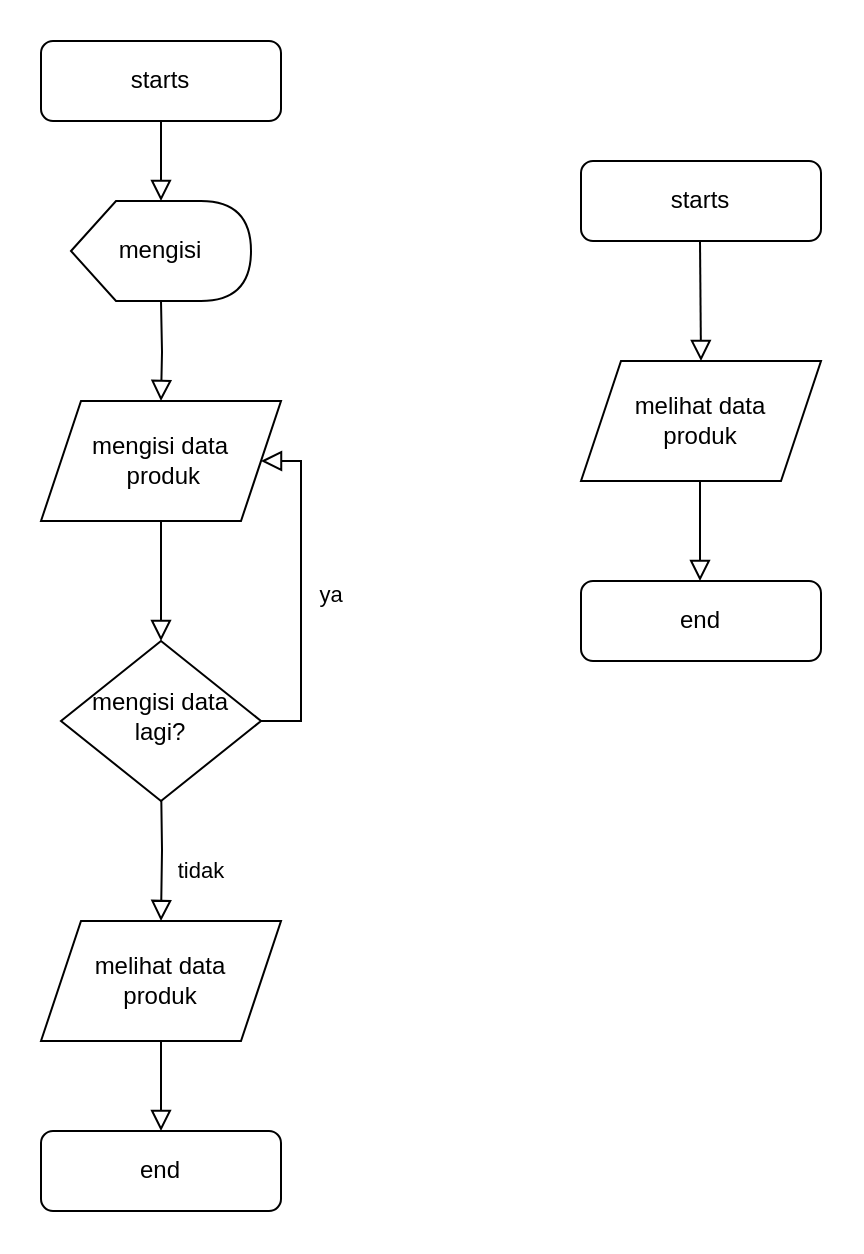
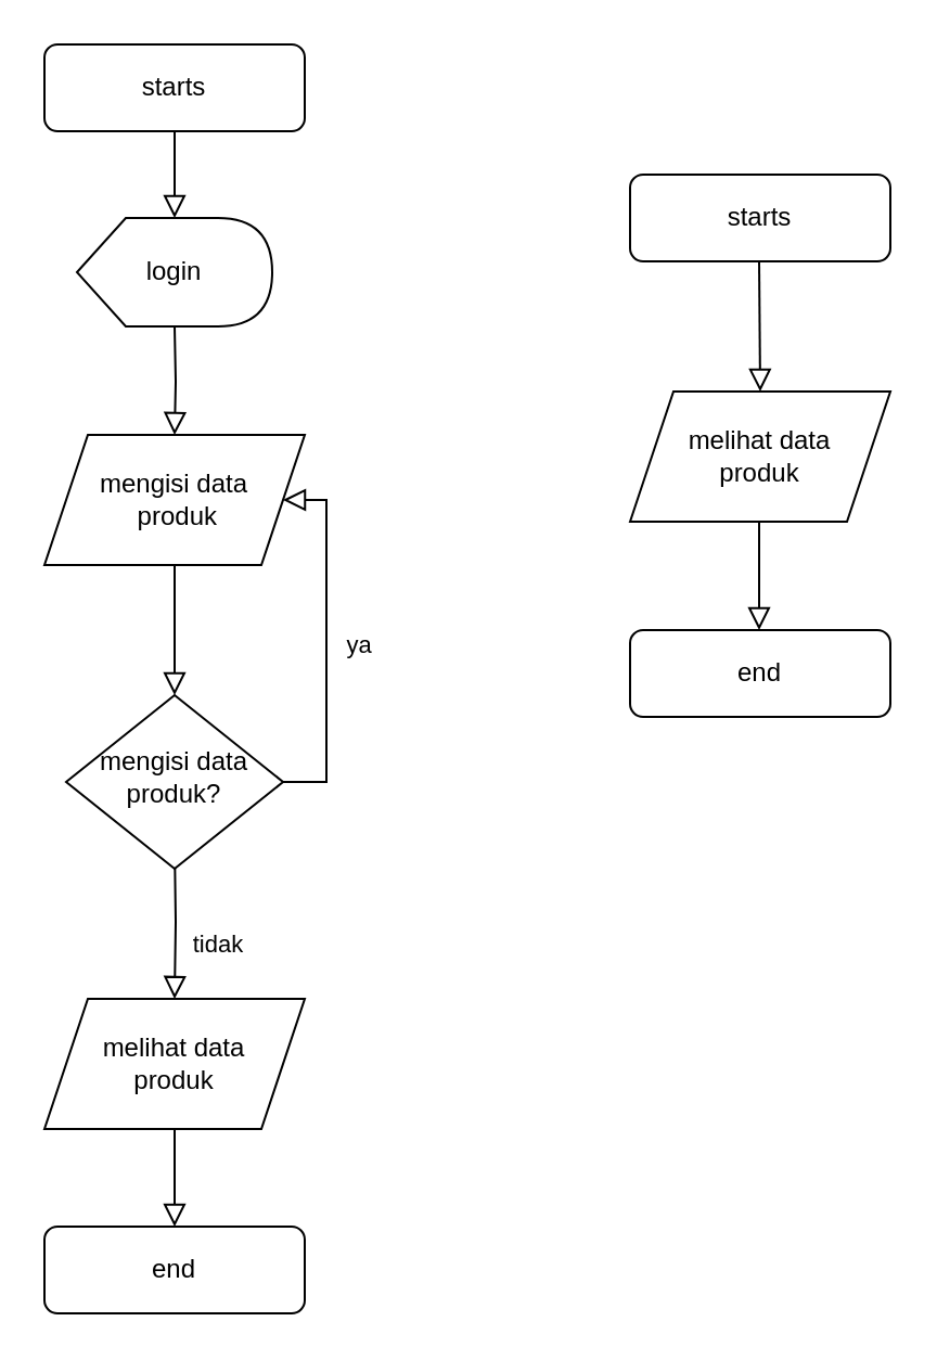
  <mxCell id="0" />
  <mxCell id="1" parent="0" />
  <mxCell id="2" value="" style="rounded=0;html=1;jettySize=auto;orthogonalLoop=1;fontSize=11;endArrow=block;endFill=0;endSize=8;strokeWidth=1;shadow=0;labelBackgroundColor=none;edgeStyle=orthogonalEdgeStyle;exitX=0.5;exitY=1;exitDx=0;exitDy=0;" parent="1" target="5" edge="1"><mxGeometry relative="1" as="geometry"><mxPoint x="80" y="150" as="sourcePoint" /><mxPoint x="230" y="120" as="targetPoint" /></mxGeometry></mxCell>
  <mxCell id="3" value="tidak" style="rounded=0;html=1;jettySize=auto;orthogonalLoop=1;fontSize=11;endArrow=block;endFill=0;endSize=8;strokeWidth=1;shadow=0;labelBackgroundColor=none;edgeStyle=orthogonalEdgeStyle;entryX=0.5;entryY=0;entryDx=0;entryDy=0;" parent="1" target="9" edge="1"><mxGeometry x="0.333" y="20" relative="1" as="geometry"><mxPoint as="offset" /><mxPoint x="80" y="388" as="sourcePoint" /><mxPoint x="80" y="448" as="targetPoint" /></mxGeometry></mxCell>
- <mxCell id="4" value="mengisi data&lt;div&gt;lagi?&lt;/div&gt;" style="rhombus;whiteSpace=wrap;html=1;shadow=0;fontFamily=Helvetica;fontSize=12;align=center;strokeWidth=1;spacing=6;spacingTop=-4;" parent="1" vertex="1"><mxGeometry x="30" y="320" width="100" height="80" as="geometry" /></mxCell>
+ <mxCell id="4" value="mengisi data&lt;div&gt;produk?&lt;/div&gt;" style="rhombus;whiteSpace=wrap;html=1;shadow=0;fontFamily=Helvetica;fontSize=12;align=center;strokeWidth=1;spacing=6;spacingTop=-4;" parent="1" vertex="1"><mxGeometry x="30" y="320" width="100" height="80" as="geometry" /></mxCell>
  <mxCell id="5" value="mengisi data&lt;div&gt;&amp;nbsp;produk&lt;/div&gt;" style="shape=parallelogram;perimeter=parallelogramPerimeter;whiteSpace=wrap;html=1;fixedSize=1;" parent="1" vertex="1"><mxGeometry x="20" y="200" width="120" height="60" as="geometry" /></mxCell>
  <mxCell id="6" value="starts" style="rounded=1;whiteSpace=wrap;html=1;fontSize=12;glass=0;strokeWidth=1;shadow=0;" parent="1" vertex="1"><mxGeometry x="20" y="20" width="120" height="40" as="geometry" /></mxCell>
  <mxCell id="7" value="" style="rounded=0;html=1;jettySize=auto;orthogonalLoop=1;fontSize=11;endArrow=block;endFill=0;endSize=8;strokeWidth=1;shadow=0;labelBackgroundColor=none;edgeStyle=orthogonalEdgeStyle;exitX=1;exitY=0.5;exitDx=0;exitDy=0;entryX=1;entryY=0.5;entryDx=0;entryDy=0;" parent="1" source="4" target="5" edge="1"><mxGeometry x="0.333" y="20" relative="1" as="geometry"><mxPoint as="offset" /><mxPoint x="200" y="400" as="sourcePoint" /><mxPoint x="210" y="230" as="targetPoint" /><Array as="points"><mxPoint x="150" y="360" /><mxPoint x="150" y="230" /></Array></mxGeometry></mxCell>
  <mxCell id="8" value="ya" style="edgeLabel;html=1;align=center;verticalAlign=middle;resizable=0;points=[];" parent="7" vertex="1" connectable="0"><mxGeometry x="-0.012" y="-5" relative="1" as="geometry"><mxPoint x="9" as="offset" /></mxGeometry></mxCell>
  <mxCell id="9" value="melihat data&lt;div&gt;produk&lt;/div&gt;" style="shape=parallelogram;perimeter=parallelogramPerimeter;whiteSpace=wrap;html=1;fixedSize=1;" parent="1" vertex="1"><mxGeometry x="20" y="460" width="120" height="60" as="geometry" /></mxCell>
  <mxCell id="10" value="end" style="rounded=1;whiteSpace=wrap;html=1;fontSize=12;glass=0;strokeWidth=1;shadow=0;" parent="1" vertex="1"><mxGeometry x="20" y="565" width="120" height="40" as="geometry" /></mxCell>
  <mxCell id="11" value="" style="rounded=0;html=1;jettySize=auto;orthogonalLoop=1;fontSize=11;endArrow=block;endFill=0;endSize=8;strokeWidth=1;shadow=0;labelBackgroundColor=none;edgeStyle=orthogonalEdgeStyle;exitX=0.5;exitY=1;exitDx=0;exitDy=0;" parent="1" source="5" target="4" edge="1"><mxGeometry relative="1" as="geometry"><mxPoint x="90" y="40" as="sourcePoint" /><mxPoint x="90" y="100" as="targetPoint" /></mxGeometry></mxCell>
  <mxCell id="12" value="" style="rounded=0;html=1;jettySize=auto;orthogonalLoop=1;fontSize=11;endArrow=block;endFill=0;endSize=8;strokeWidth=1;shadow=0;labelBackgroundColor=none;edgeStyle=orthogonalEdgeStyle;exitX=0.5;exitY=1;exitDx=0;exitDy=0;entryX=0.5;entryY=0;entryDx=0;entryDy=0;" parent="1" source="9" target="10" edge="1"><mxGeometry relative="1" as="geometry"><mxPoint x="90" y="270" as="sourcePoint" /><mxPoint x="90" y="330" as="targetPoint" /></mxGeometry></mxCell>
  <mxCell id="13" value="starts" style="rounded=1;whiteSpace=wrap;html=1;fontSize=12;glass=0;strokeWidth=1;shadow=0;" vertex="1" parent="1"><mxGeometry x="290" y="80" width="120" height="40" as="geometry" /></mxCell>
  <mxCell id="14" value="" style="rounded=0;html=1;jettySize=auto;orthogonalLoop=1;fontSize=11;endArrow=block;endFill=0;endSize=8;strokeWidth=1;shadow=0;labelBackgroundColor=none;edgeStyle=orthogonalEdgeStyle;exitX=0.5;exitY=1;exitDx=0;exitDy=0;entryX=0.5;entryY=0;entryDx=0;entryDy=0;" edge="1" parent="1" target="16"><mxGeometry relative="1" as="geometry"><mxPoint x="349.5" y="120" as="sourcePoint" /><mxPoint x="349.5" y="180" as="targetPoint" /></mxGeometry></mxCell>
  <mxCell id="15" value="" style="rounded=0;html=1;jettySize=auto;orthogonalLoop=1;fontSize=11;endArrow=block;endFill=0;endSize=8;strokeWidth=1;shadow=0;labelBackgroundColor=none;edgeStyle=orthogonalEdgeStyle;exitX=0.5;exitY=1;exitDx=0;exitDy=0;" edge="1" parent="1"><mxGeometry relative="1" as="geometry"><mxPoint x="349.5" y="240" as="sourcePoint" /><mxPoint x="349.5" y="290" as="targetPoint" /><Array as="points"><mxPoint x="349.5" y="250" /><mxPoint x="349.5" y="250" /></Array></mxGeometry></mxCell>
  <mxCell id="16" value="melihat data&lt;div&gt;produk&lt;/div&gt;" style="shape=parallelogram;perimeter=parallelogramPerimeter;whiteSpace=wrap;html=1;fixedSize=1;" vertex="1" parent="1"><mxGeometry x="290" y="180" width="120" height="60" as="geometry" /></mxCell>
  <mxCell id="17" value="end" style="rounded=1;whiteSpace=wrap;html=1;fontSize=12;glass=0;strokeWidth=1;shadow=0;" vertex="1" parent="1"><mxGeometry x="290" y="290" width="120" height="40" as="geometry" /></mxCell>
- <mxCell id="18" value="mengisi" style="shape=display;whiteSpace=wrap;html=1;" vertex="1" parent="1"><mxGeometry x="35" y="100" width="90" height="50" as="geometry" /></mxCell>
+ <mxCell id="18" value="login" style="shape=display;whiteSpace=wrap;html=1;" vertex="1" parent="1"><mxGeometry x="35" y="100" width="90" height="50" as="geometry" /></mxCell>
  <mxCell id="19" value="" style="rounded=0;html=1;jettySize=auto;orthogonalLoop=1;fontSize=11;endArrow=block;endFill=0;endSize=8;strokeWidth=1;shadow=0;labelBackgroundColor=none;edgeStyle=orthogonalEdgeStyle;exitX=0.5;exitY=1;exitDx=0;exitDy=0;" edge="1" parent="1" source="6"><mxGeometry relative="1" as="geometry"><mxPoint x="359.5" y="130" as="sourcePoint" /><mxPoint x="80" y="100" as="targetPoint" /></mxGeometry></mxCell>
